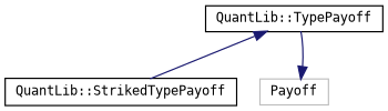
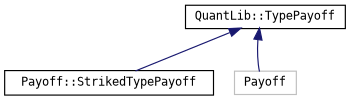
  digraph {
    fontname="DejaVu Sans Mono"
    node [color=black fillcolor=white fontname="DejaVu Sans Mono" fontsize=10 shape=record style=filled]
    edge [color=midnightblue dir=back fontname="DejaVu Sans Mono" fontsize=10 labelfontname=Helvetica labelfontsize=10 style=solid]
-   n1 [height=0.2 label="QuantLib::StrikedTypePayoff" width=0.4]
+   n1 [height=0.2 label="Payoff::StrikedTypePayoff" width=0.4]
    n2 [height=0.2 label="QuantLib::TypePayoff" width=0.4]
    n3 [color=grey75 height=0.2 label=Payoff width=0.4]
    n2 -> n1
-   n3 -> n2
+   n2 -> n3
  }
